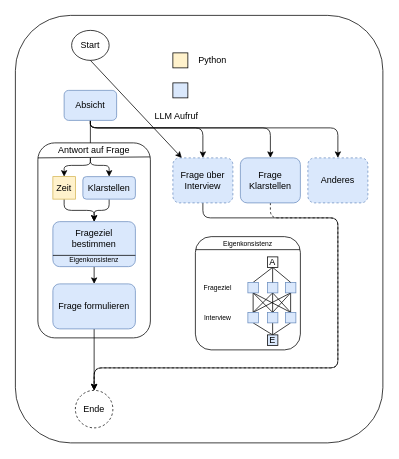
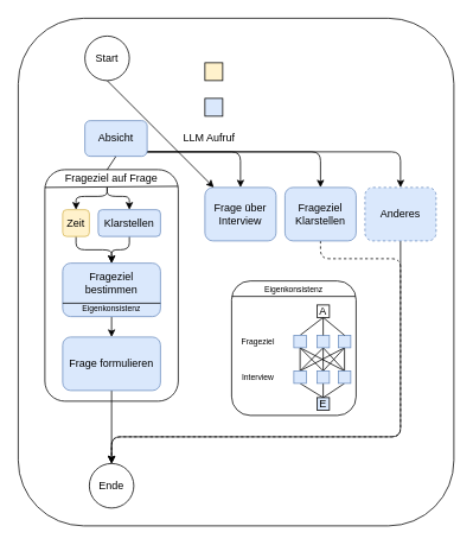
  <mxCell id="0" />
  <mxCell id="1" parent="0" />
  <mxCell id="2" value="" style="rounded=1;whiteSpace=wrap;html=1;strokeColor=#000000;fontSize=12;fillColor=default;" parent="1" vertex="1"><mxGeometry x="20" y="20" width="490" height="570" as="geometry" /></mxCell>
  <mxCell id="3" value="" style="rounded=1;whiteSpace=wrap;html=1;fontSize=9;fillColor=none;" parent="1" vertex="1"><mxGeometry x="260" y="315" width="140" height="151" as="geometry" /></mxCell>
  <mxCell id="4" style="edgeStyle=none;sketch=0;html=1;exitX=0.5;exitY=1;exitDx=0;exitDy=0;entryX=0.5;entryY=0;entryDx=0;entryDy=0;shadow=0;strokeWidth=1;fontSize=12;endArrow=classic;endFill=1;" parent="1" source="5" target="62" edge="1"><mxGeometry relative="1" as="geometry" /></mxCell>
  <mxCell id="5" value="" style="rounded=1;whiteSpace=wrap;html=1;fontSize=9;fillColor=none;" parent="1" vertex="1"><mxGeometry x="50" y="190" width="150" height="260" as="geometry" /></mxCell>
  <mxCell id="6" style="edgeStyle=none;html=1;exitX=0.5;exitY=1;exitDx=0;exitDy=0;entryX=0.5;entryY=0;entryDx=0;entryDy=0;" parent="1" source="10" target="12" edge="1"><mxGeometry relative="1" as="geometry"><Array as="points"><mxPoint x="120" y="170" /><mxPoint x="360" y="170" /></Array></mxGeometry></mxCell>
  <mxCell id="7" style="edgeStyle=none;html=1;exitX=0.5;exitY=1;exitDx=0;exitDy=0;entryX=0.5;entryY=0;entryDx=0;entryDy=0;" parent="1" source="10" target="16" edge="1"><mxGeometry relative="1" as="geometry"><Array as="points"><mxPoint x="120" y="170" /><mxPoint x="270" y="170" /></Array></mxGeometry></mxCell>
  <mxCell id="8" style="edgeStyle=none;html=1;exitX=0.5;exitY=1;exitDx=0;exitDy=0;entryX=0.5;entryY=0;entryDx=0;entryDy=0;" parent="1" source="10" target="14" edge="1"><mxGeometry relative="1" as="geometry"><Array as="points"><mxPoint x="120" y="170" /><mxPoint x="450" y="170" /></Array></mxGeometry></mxCell>
  <mxCell id="9" style="edgeStyle=none;sketch=0;html=1;exitX=0.5;exitY=1;exitDx=0;exitDy=0;entryX=0.5;entryY=0;entryDx=0;entryDy=0;shadow=0;strokeWidth=1;fontSize=9;endArrow=none;endFill=0;" parent="1" source="10" target="58" edge="1"><mxGeometry relative="1" as="geometry" /></mxCell>
- <mxCell id="10" value="Absicht" style="rounded=1;whiteSpace=wrap;html=1;fillColor=#dae8fc;strokeColor=#6c8ebf;" parent="1" vertex="1"><mxGeometry x="85" y="120" width="70" height="40" as="geometry" /></mxCell>
+ <mxCell id="10" value="Absicht" style="rounded=1;whiteSpace=wrap;html=1;fillColor=#dae8fc;strokeColor=#6c8ebf;" parent="1" vertex="1"><mxGeometry x="95" y="135" width="70" height="40" as="geometry" /></mxCell>
  <mxCell id="11" style="edgeStyle=none;sketch=0;html=1;exitX=0.5;exitY=1;exitDx=0;exitDy=0;entryX=0.5;entryY=0;entryDx=0;entryDy=0;shadow=0;strokeWidth=1;fontSize=12;endArrow=classic;endFill=1;dashed=1;" parent="1" source="12" target="62" edge="1"><mxGeometry relative="1" as="geometry"><Array as="points"><mxPoint x="360" y="290" /><mxPoint x="450" y="290" /><mxPoint x="450" y="490" /><mxPoint x="125" y="490" /></Array></mxGeometry></mxCell>
- <mxCell id="12" value="Frage Klarstellen" style="rounded=1;whiteSpace=wrap;html=1;fillColor=#dae8fc;strokeColor=#6c8ebf;" parent="1" vertex="1"><mxGeometry x="320" y="210" width="80" height="60" as="geometry" /></mxCell>
+ <mxCell id="12" value="Frageziel Klarstellen" style="rounded=1;whiteSpace=wrap;html=1;fillColor=#dae8fc;strokeColor=#6c8ebf;" parent="1" vertex="1"><mxGeometry x="320" y="210" width="80" height="60" as="geometry" /></mxCell>
+ <mxCell id="13" style="edgeStyle=none;sketch=0;html=1;exitX=0.5;exitY=1;exitDx=0;exitDy=0;entryX=0.5;entryY=0;entryDx=0;entryDy=0;shadow=0;strokeWidth=1;fontSize=12;endArrow=classic;endFill=1;" parent="1" source="14" target="62" edge="1"><mxGeometry relative="1" as="geometry"><Array as="points"><mxPoint x="450" y="490" /><mxPoint x="125" y="490" /></Array></mxGeometry></mxCell>
  <mxCell id="14" value="Anderes" style="rounded=1;whiteSpace=wrap;html=1;fillColor=#dae8fc;strokeColor=#6c8ebf;dashed=1;" parent="1" vertex="1"><mxGeometry x="410" y="210" width="80" height="60" as="geometry" /></mxCell>
- <mxCell id="15" style="edgeStyle=none;sketch=0;html=1;exitX=0.5;exitY=1;exitDx=0;exitDy=0;entryX=0.5;entryY=0;entryDx=0;entryDy=0;shadow=0;strokeWidth=1;fontSize=12;endArrow=classic;endFill=1;" parent="1" source="16" target="62" edge="1"><mxGeometry relative="1" as="geometry"><Array as="points"><mxPoint x="270" y="290" /><mxPoint x="450" y="290" /><mxPoint x="450" y="490" /><mxPoint x="125" y="490" /></Array></mxGeometry></mxCell>
- <mxCell id="16" value="Frage über Interview" style="rounded=1;whiteSpace=wrap;html=1;fillColor=#dae8fc;strokeColor=#6c8ebf;dashed=1;" parent="1" vertex="1"><mxGeometry x="230" y="210" width="80" height="60" as="geometry" /></mxCell>
+ <mxCell id="16" value="Frage über Interview" style="rounded=1;whiteSpace=wrap;html=1;fillColor=#dae8fc;strokeColor=#6c8ebf;" parent="1" vertex="1"><mxGeometry x="230" y="210" width="80" height="60" as="geometry" /></mxCell>
  <mxCell id="17" style="edgeStyle=none;html=1;exitX=0.5;exitY=1;exitDx=0;exitDy=0;entryX=0.5;entryY=0;entryDx=0;entryDy=0;" parent="1" source="18" target="20" edge="1"><mxGeometry relative="1" as="geometry" /></mxCell>
  <mxCell id="18" value="Frageziel &lt;br&gt;bestimmen&lt;br&gt;&lt;span style=&quot;color: rgba(0, 0, 0, 0); font-family: monospace; font-size: 0px; text-align: start;&quot;&gt;%3CmxGraphModel%3E%3Croot%3E%3CmxCell%20id%3D%220%22%2F%3E%3CmxCell%20id%3D%221%22%20parent%3D%220%22%2F%3E%3CmxCell%20id%3D%222%22%20value%3D%22Anderes%22%20style%3D%22rounded%3D1%3BwhiteSpace%3Dwrap%3Bhtml%3D1%3B%22%20vertex%3D%221%22%20parent%3D%221%22%3E%3CmxGeometry%20x%3D%22610%22%20y%3D%22400%22%20width%3D%22120%22%20height%3D%2260%22%20as%3D%22geometry%22%2F%3E%3C%2FmxCell%3E%3C%2Froot%3E%3C%2FmxGraphModel%3E&lt;/span&gt;" style="rounded=1;whiteSpace=wrap;html=1;fillColor=#dae8fc;strokeColor=#6c8ebf;" parent="1" vertex="1"><mxGeometry x="70" y="295" width="110" height="60" as="geometry" /></mxCell>
  <mxCell id="19" style="edgeStyle=none;sketch=0;html=1;exitX=0.5;exitY=1;exitDx=0;exitDy=0;entryX=0.5;entryY=1;entryDx=0;entryDy=0;shadow=0;strokeWidth=1;fontSize=12;endArrow=none;endFill=0;" parent="1" source="20" target="5" edge="1"><mxGeometry relative="1" as="geometry" /></mxCell>
  <mxCell id="20" value="Frage formulieren" style="rounded=1;whiteSpace=wrap;html=1;fillColor=#dae8fc;strokeColor=#6c8ebf;" parent="1" vertex="1"><mxGeometry x="70" y="378" width="110" height="60" as="geometry" /></mxCell>
  <mxCell id="21" style="edgeStyle=none;html=1;exitX=0.5;exitY=1;exitDx=0;exitDy=0;entryX=0.5;entryY=0;entryDx=0;entryDy=0;" parent="1" source="22" target="18" edge="1"><mxGeometry relative="1" as="geometry"><Array as="points"><mxPoint x="85" y="280" /><mxPoint x="125" y="280" /></Array></mxGeometry></mxCell>
- <mxCell id="22" value="Zeit" style="whiteSpace=wrap;html=1;fillColor=#fff2cc;strokeColor=#d6b656;rounded=0;" parent="1" vertex="1"><mxGeometry x="70" y="235" width="30" height="30" as="geometry" /></mxCell>
+ <mxCell id="22" value="Zeit" style="rounded=1;whiteSpace=wrap;html=1;fillColor=#fff2cc;strokeColor=#d6b656;" parent="1" vertex="1"><mxGeometry x="70" y="235" width="30" height="30" as="geometry" /></mxCell>
  <mxCell id="23" style="edgeStyle=none;html=1;exitX=0.5;exitY=1;exitDx=0;exitDy=0;entryX=0.5;entryY=0;entryDx=0;entryDy=0;" parent="1" source="24" target="18" edge="1"><mxGeometry relative="1" as="geometry"><Array as="points"><mxPoint x="145" y="280" /><mxPoint x="125" y="280" /></Array></mxGeometry></mxCell>
  <mxCell id="24" value="Klarstellen" style="rounded=1;whiteSpace=wrap;html=1;fillColor=#dae8fc;strokeColor=#6c8ebf;" parent="1" vertex="1"><mxGeometry x="110" y="235" width="70" height="30" as="geometry" /></mxCell>
  <mxCell id="25" style="edgeStyle=none;html=1;exitX=0.5;exitY=1;exitDx=0;exitDy=0;entryX=0.5;entryY=0;entryDx=0;entryDy=0;shadow=0;strokeWidth=1;endArrow=none;endFill=0;" parent="1" source="29" target="39" edge="1"><mxGeometry relative="1" as="geometry" /></mxCell>
  <mxCell id="26" style="edgeStyle=none;sketch=0;html=1;exitX=0.5;exitY=1;exitDx=0;exitDy=0;entryX=0.5;entryY=0;entryDx=0;entryDy=0;shadow=0;strokeWidth=1;endArrow=none;endFill=0;" parent="1" source="29" target="41" edge="1"><mxGeometry relative="1" as="geometry" /></mxCell>
  <mxCell id="27" style="edgeStyle=none;sketch=0;html=1;exitX=0.5;exitY=1;exitDx=0;exitDy=0;entryX=0.5;entryY=0;entryDx=0;entryDy=0;shadow=0;strokeWidth=1;endArrow=none;endFill=0;" parent="1" source="29" target="43" edge="1"><mxGeometry relative="1" as="geometry" /></mxCell>
  <mxCell id="28" style="edgeStyle=none;sketch=0;html=1;exitX=0.5;exitY=0;exitDx=0;exitDy=0;entryX=0.5;entryY=1;entryDx=0;entryDy=0;shadow=0;strokeWidth=1;fontSize=9;endArrow=none;endFill=0;" parent="1" source="29" target="52" edge="1"><mxGeometry relative="1" as="geometry" /></mxCell>
  <mxCell id="29" value="" style="whiteSpace=wrap;html=1;aspect=fixed;fillColor=#dae8fc;strokeColor=#6c8ebf;" parent="1" vertex="1"><mxGeometry x="330" y="376" width="14" height="14" as="geometry" /></mxCell>
  <mxCell id="30" style="edgeStyle=none;sketch=0;html=1;exitX=0.5;exitY=1;exitDx=0;exitDy=0;entryX=0.5;entryY=0;entryDx=0;entryDy=0;shadow=0;strokeWidth=1;endArrow=none;endFill=0;" parent="1" source="33" target="39" edge="1"><mxGeometry relative="1" as="geometry" /></mxCell>
  <mxCell id="31" style="edgeStyle=none;sketch=0;html=1;exitX=0.5;exitY=1;exitDx=0;exitDy=0;entryX=0.5;entryY=0;entryDx=0;entryDy=0;shadow=0;strokeWidth=1;endArrow=none;endFill=0;" parent="1" source="33" target="41" edge="1"><mxGeometry relative="1" as="geometry" /></mxCell>
  <mxCell id="32" style="edgeStyle=none;sketch=0;html=1;exitX=0.5;exitY=1;exitDx=0;exitDy=0;entryX=0.5;entryY=0;entryDx=0;entryDy=0;shadow=0;strokeWidth=1;endArrow=none;endFill=0;" parent="1" source="33" target="43" edge="1"><mxGeometry relative="1" as="geometry" /></mxCell>
  <mxCell id="33" value="" style="whiteSpace=wrap;html=1;aspect=fixed;fillColor=#dae8fc;strokeColor=#6c8ebf;" parent="1" vertex="1"><mxGeometry x="356" y="376" width="14" height="14" as="geometry" /></mxCell>
  <mxCell id="34" style="edgeStyle=none;sketch=0;html=1;exitX=0.5;exitY=1;exitDx=0;exitDy=0;entryX=0.5;entryY=0;entryDx=0;entryDy=0;shadow=0;strokeWidth=1;endArrow=none;endFill=0;" parent="1" source="37" target="39" edge="1"><mxGeometry relative="1" as="geometry" /></mxCell>
  <mxCell id="35" style="edgeStyle=none;sketch=0;html=1;exitX=0.5;exitY=1;exitDx=0;exitDy=0;entryX=0.5;entryY=0;entryDx=0;entryDy=0;shadow=0;strokeWidth=1;endArrow=none;endFill=0;" parent="1" source="37" target="41" edge="1"><mxGeometry relative="1" as="geometry" /></mxCell>
  <mxCell id="36" style="edgeStyle=none;sketch=0;html=1;exitX=0.5;exitY=1;exitDx=0;exitDy=0;entryX=0.5;entryY=0;entryDx=0;entryDy=0;shadow=0;strokeWidth=1;endArrow=none;endFill=0;" parent="1" source="37" target="43" edge="1"><mxGeometry relative="1" as="geometry" /></mxCell>
  <mxCell id="37" value="" style="whiteSpace=wrap;html=1;aspect=fixed;fillColor=#dae8fc;strokeColor=#6c8ebf;" parent="1" vertex="1"><mxGeometry x="380" y="376" width="14" height="14" as="geometry" /></mxCell>
  <mxCell id="38" style="edgeStyle=none;sketch=0;html=1;exitX=0.5;exitY=1;exitDx=0;exitDy=0;entryX=0.5;entryY=0;entryDx=0;entryDy=0;shadow=0;strokeWidth=1;fontSize=9;endArrow=none;endFill=0;" parent="1" source="39" target="53" edge="1"><mxGeometry relative="1" as="geometry" /></mxCell>
  <mxCell id="39" value="" style="whiteSpace=wrap;html=1;aspect=fixed;fillColor=#dae8fc;strokeColor=#6c8ebf;" parent="1" vertex="1"><mxGeometry x="330" y="416" width="14" height="14" as="geometry" /></mxCell>
  <mxCell id="40" style="edgeStyle=none;sketch=0;html=1;exitX=0.5;exitY=1;exitDx=0;exitDy=0;entryX=0.5;entryY=0;entryDx=0;entryDy=0;shadow=0;strokeWidth=1;fontSize=9;endArrow=none;endFill=0;" parent="1" source="41" target="53" edge="1"><mxGeometry relative="1" as="geometry" /></mxCell>
  <mxCell id="41" value="" style="whiteSpace=wrap;html=1;aspect=fixed;fillColor=#dae8fc;strokeColor=#6c8ebf;" parent="1" vertex="1"><mxGeometry x="356" y="416" width="14" height="14" as="geometry" /></mxCell>
  <mxCell id="42" style="edgeStyle=none;sketch=0;html=1;exitX=0.5;exitY=1;exitDx=0;exitDy=0;entryX=0.5;entryY=0;entryDx=0;entryDy=0;shadow=0;strokeWidth=1;fontSize=9;endArrow=none;endFill=0;" parent="1" source="43" target="53" edge="1"><mxGeometry relative="1" as="geometry" /></mxCell>
  <mxCell id="43" value="" style="whiteSpace=wrap;html=1;aspect=fixed;fillColor=#dae8fc;strokeColor=#6c8ebf;" parent="1" vertex="1"><mxGeometry x="380" y="416" width="14" height="14" as="geometry" /></mxCell>
  <mxCell id="44" style="edgeStyle=none;sketch=0;html=1;exitX=0;exitY=0.75;exitDx=0;exitDy=0;entryX=1;entryY=0.75;entryDx=0;entryDy=0;shadow=0;strokeWidth=1;endArrow=none;endFill=0;" parent="1" source="18" target="18" edge="1"><mxGeometry relative="1" as="geometry" /></mxCell>
  <mxCell id="45" value="Eigenkonsistenz" style="text;html=1;strokeColor=none;fillColor=none;align=center;verticalAlign=middle;whiteSpace=wrap;rounded=0;fontSize=9;" parent="1" vertex="1"><mxGeometry x="70" y="331" width="110" height="30" as="geometry" /></mxCell>
- <mxCell id="46" value="&lt;font style=&quot;font-size: 12px;&quot;&gt;Antwort auf Frage&lt;/font&gt;" style="text;html=1;strokeColor=none;fillColor=none;align=center;verticalAlign=middle;whiteSpace=wrap;rounded=0;fontSize=9;" parent="1" vertex="1"><mxGeometry x="50" y="190" width="150" height="20" as="geometry" /></mxCell>
+ <mxCell id="46" value="&lt;font style=&quot;font-size: 12px;&quot;&gt;Frageziel auf Frage&lt;/font&gt;" style="text;html=1;strokeColor=none;fillColor=none;align=center;verticalAlign=middle;whiteSpace=wrap;rounded=0;fontSize=9;" parent="1" vertex="1"><mxGeometry x="50" y="190" width="150" height="20" as="geometry" /></mxCell>
  <mxCell id="47" value="Frageziel" style="text;html=1;strokeColor=none;fillColor=none;align=center;verticalAlign=middle;whiteSpace=wrap;rounded=0;fontSize=9;" parent="1" vertex="1"><mxGeometry x="260" y="368" width="60" height="30" as="geometry" /></mxCell>
  <mxCell id="48" value="Interview" style="text;html=1;strokeColor=none;fillColor=none;align=center;verticalAlign=middle;whiteSpace=wrap;rounded=0;fontSize=9;" parent="1" vertex="1"><mxGeometry x="260" y="408" width="60" height="30" as="geometry" /></mxCell>
  <mxCell id="49" style="edgeStyle=none;sketch=0;html=1;exitX=0.5;exitY=0;exitDx=0;exitDy=0;entryX=0.437;entryY=-0.001;entryDx=0;entryDy=0;entryPerimeter=0;shadow=0;strokeWidth=1;fontSize=9;endArrow=none;endFill=0;" parent="1" source="29" target="29" edge="1"><mxGeometry relative="1" as="geometry" /></mxCell>
  <mxCell id="50" style="edgeStyle=none;sketch=0;html=1;exitX=0.5;exitY=1;exitDx=0;exitDy=0;entryX=0.5;entryY=0;entryDx=0;entryDy=0;shadow=0;strokeWidth=1;fontSize=9;endArrow=none;endFill=0;" parent="1" source="52" target="33" edge="1"><mxGeometry relative="1" as="geometry" /></mxCell>
  <mxCell id="51" style="edgeStyle=none;sketch=0;html=1;exitX=0.5;exitY=1;exitDx=0;exitDy=0;entryX=0.5;entryY=0;entryDx=0;entryDy=0;shadow=0;strokeWidth=1;fontSize=9;endArrow=none;endFill=0;" parent="1" source="52" target="37" edge="1"><mxGeometry relative="1" as="geometry" /></mxCell>
  <mxCell id="52" value="A" style="whiteSpace=wrap;html=1;aspect=fixed;" parent="1" vertex="1"><mxGeometry x="356" y="342" width="14" height="14" as="geometry" /></mxCell>
  <mxCell id="53" value="E" style="whiteSpace=wrap;html=1;aspect=fixed;fillColor=#dae8fc;" parent="1" vertex="1"><mxGeometry x="356" y="446" width="14" height="14" as="geometry" /></mxCell>
  <mxCell id="54" value="Eigenkonsistenz" style="text;html=1;strokeColor=none;fillColor=none;align=center;verticalAlign=middle;whiteSpace=wrap;rounded=0;fontSize=9;" parent="1" vertex="1"><mxGeometry x="300" y="310" width="60" height="30" as="geometry" /></mxCell>
  <mxCell id="55" value="" style="endArrow=none;html=1;shadow=0;sketch=0;strokeWidth=1;fontSize=9;entryX=0.998;entryY=0.072;entryDx=0;entryDy=0;entryPerimeter=0;" parent="1" target="5" edge="1"><mxGeometry width="50" height="50" relative="1" as="geometry"><mxPoint x="50" y="210" as="sourcePoint" /><mxPoint x="195" y="212" as="targetPoint" /></mxGeometry></mxCell>
  <mxCell id="56" style="edgeStyle=none;sketch=0;html=1;exitX=0.5;exitY=1;exitDx=0;exitDy=0;entryX=0.5;entryY=0;entryDx=0;entryDy=0;shadow=0;strokeWidth=1;fontSize=12;endArrow=classic;endFill=1;" parent="1" source="58" target="24" edge="1"><mxGeometry relative="1" as="geometry"><Array as="points"><mxPoint x="120" y="220" /><mxPoint x="145" y="220" /></Array></mxGeometry></mxCell>
  <mxCell id="57" style="edgeStyle=none;sketch=0;html=1;exitX=0.5;exitY=1;exitDx=0;exitDy=0;entryX=0.5;entryY=0;entryDx=0;entryDy=0;shadow=0;strokeWidth=1;fontSize=12;endArrow=classic;endFill=1;" parent="1" source="58" target="22" edge="1"><mxGeometry relative="1" as="geometry"><Array as="points"><mxPoint x="120" y="220" /><mxPoint x="85" y="220" /></Array></mxGeometry></mxCell>
  <mxCell id="58" value="" style="rounded=0;whiteSpace=wrap;html=1;fontSize=12;fillColor=none;strokeColor=none;" parent="1" vertex="1"><mxGeometry x="110" y="190" width="20" height="20" as="geometry" /></mxCell>
  <mxCell id="59" value="" style="endArrow=none;html=1;shadow=0;sketch=0;strokeWidth=1;fontSize=12;exitX=0.002;exitY=0.115;exitDx=0;exitDy=0;exitPerimeter=0;entryX=0.995;entryY=0.115;entryDx=0;entryDy=0;entryPerimeter=0;" parent="1" source="3" target="3" edge="1"><mxGeometry width="50" height="50" relative="1" as="geometry"><mxPoint x="290" y="335" as="sourcePoint" /><mxPoint x="340" y="285" as="targetPoint" /></mxGeometry></mxCell>
  <mxCell id="60" style="edgeStyle=none;sketch=0;html=1;exitX=0.5;exitY=1;exitDx=0;exitDy=0;shadow=0;strokeWidth=1;fontSize=12;endArrow=classic;endFill=1;" parent="1" source="61" target="16" edge="1"><mxGeometry relative="1" as="geometry" /></mxCell>
- <mxCell id="61" value="Start" style="ellipse;whiteSpace=wrap;html=1;aspect=fixed;fontSize=12;fillColor=none;" parent="1" vertex="1"><mxGeometry x="95" y="40" width="50" height="40" as="geometry" /></mxCell>
- <mxCell id="62" value="Ende" style="ellipse;whiteSpace=wrap;html=1;aspect=fixed;fontSize=12;fillColor=none;dashed=1;" parent="1" vertex="1"><mxGeometry x="100" y="520" width="50" height="50" as="geometry" /></mxCell>
+ <mxCell id="61" value="Start" style="ellipse;whiteSpace=wrap;html=1;aspect=fixed;fontSize=12;fillColor=none;" parent="1" vertex="1"><mxGeometry x="95" y="40" width="50" height="50" as="geometry" /></mxCell>
+ <mxCell id="62" value="Ende" style="ellipse;whiteSpace=wrap;html=1;aspect=fixed;fontSize=12;fillColor=none;" parent="1" vertex="1"><mxGeometry x="100" y="520" width="50" height="50" as="geometry" /></mxCell>
  <mxCell id="63" value="" style="rounded=0;whiteSpace=wrap;html=1;fontSize=12;fillColor=#fff2cc;strokeColor=default;" parent="1" vertex="1"><mxGeometry x="230" y="70" width="20" height="20" as="geometry" /></mxCell>
  <mxCell id="64" value="" style="rounded=0;whiteSpace=wrap;html=1;fontSize=12;fillColor=#dae8fc;strokeColor=#000000;" parent="1" vertex="1"><mxGeometry x="230" y="110" width="20" height="20" as="geometry" /></mxCell>
  <mxCell id="65" value="LLM Aufruf" style="text;html=1;strokeColor=none;fillColor=none;align=center;verticalAlign=middle;whiteSpace=wrap;rounded=0;fontSize=12;" parent="1" vertex="1"><mxGeometry x="200" y="140" width="70" height="30" as="geometry" /></mxCell>
- <mxCell id="66" value="Python" style="text;html=1;strokeColor=none;fillColor=none;align=center;verticalAlign=middle;whiteSpace=wrap;rounded=0;fontSize=12;" parent="1" vertex="1"><mxGeometry x="260" y="65" width="46" height="30" as="geometry" /></mxCell>
